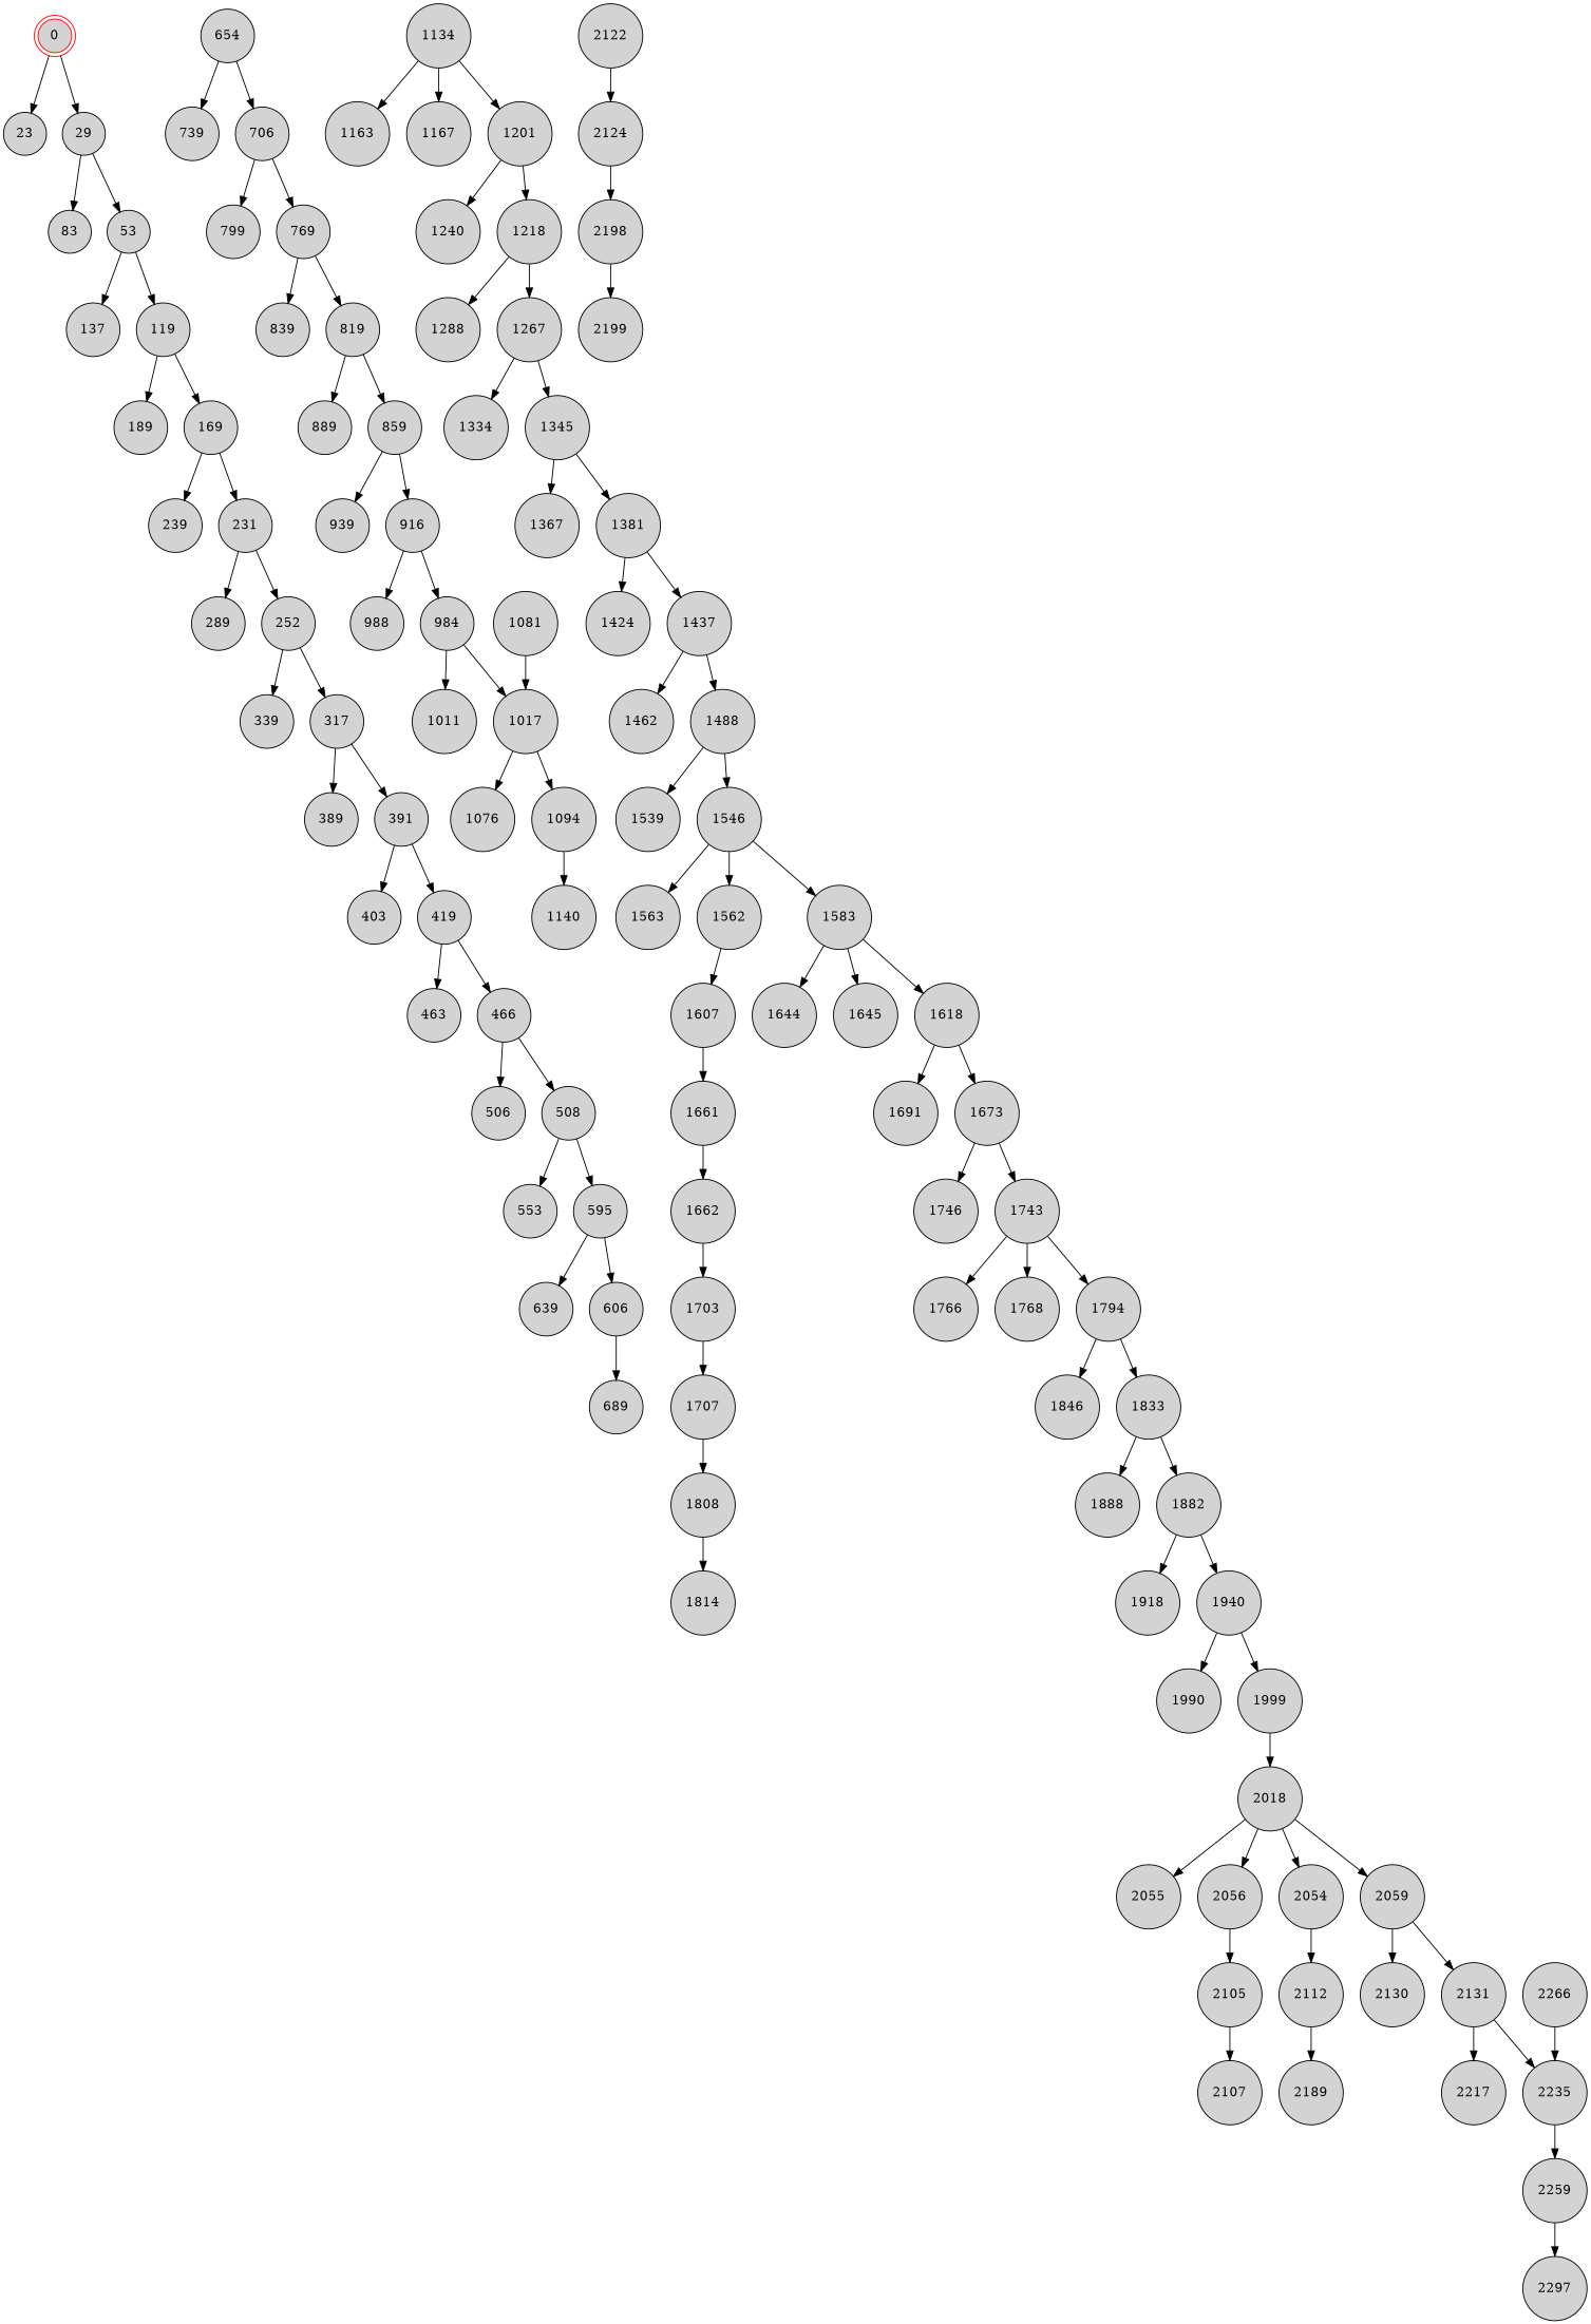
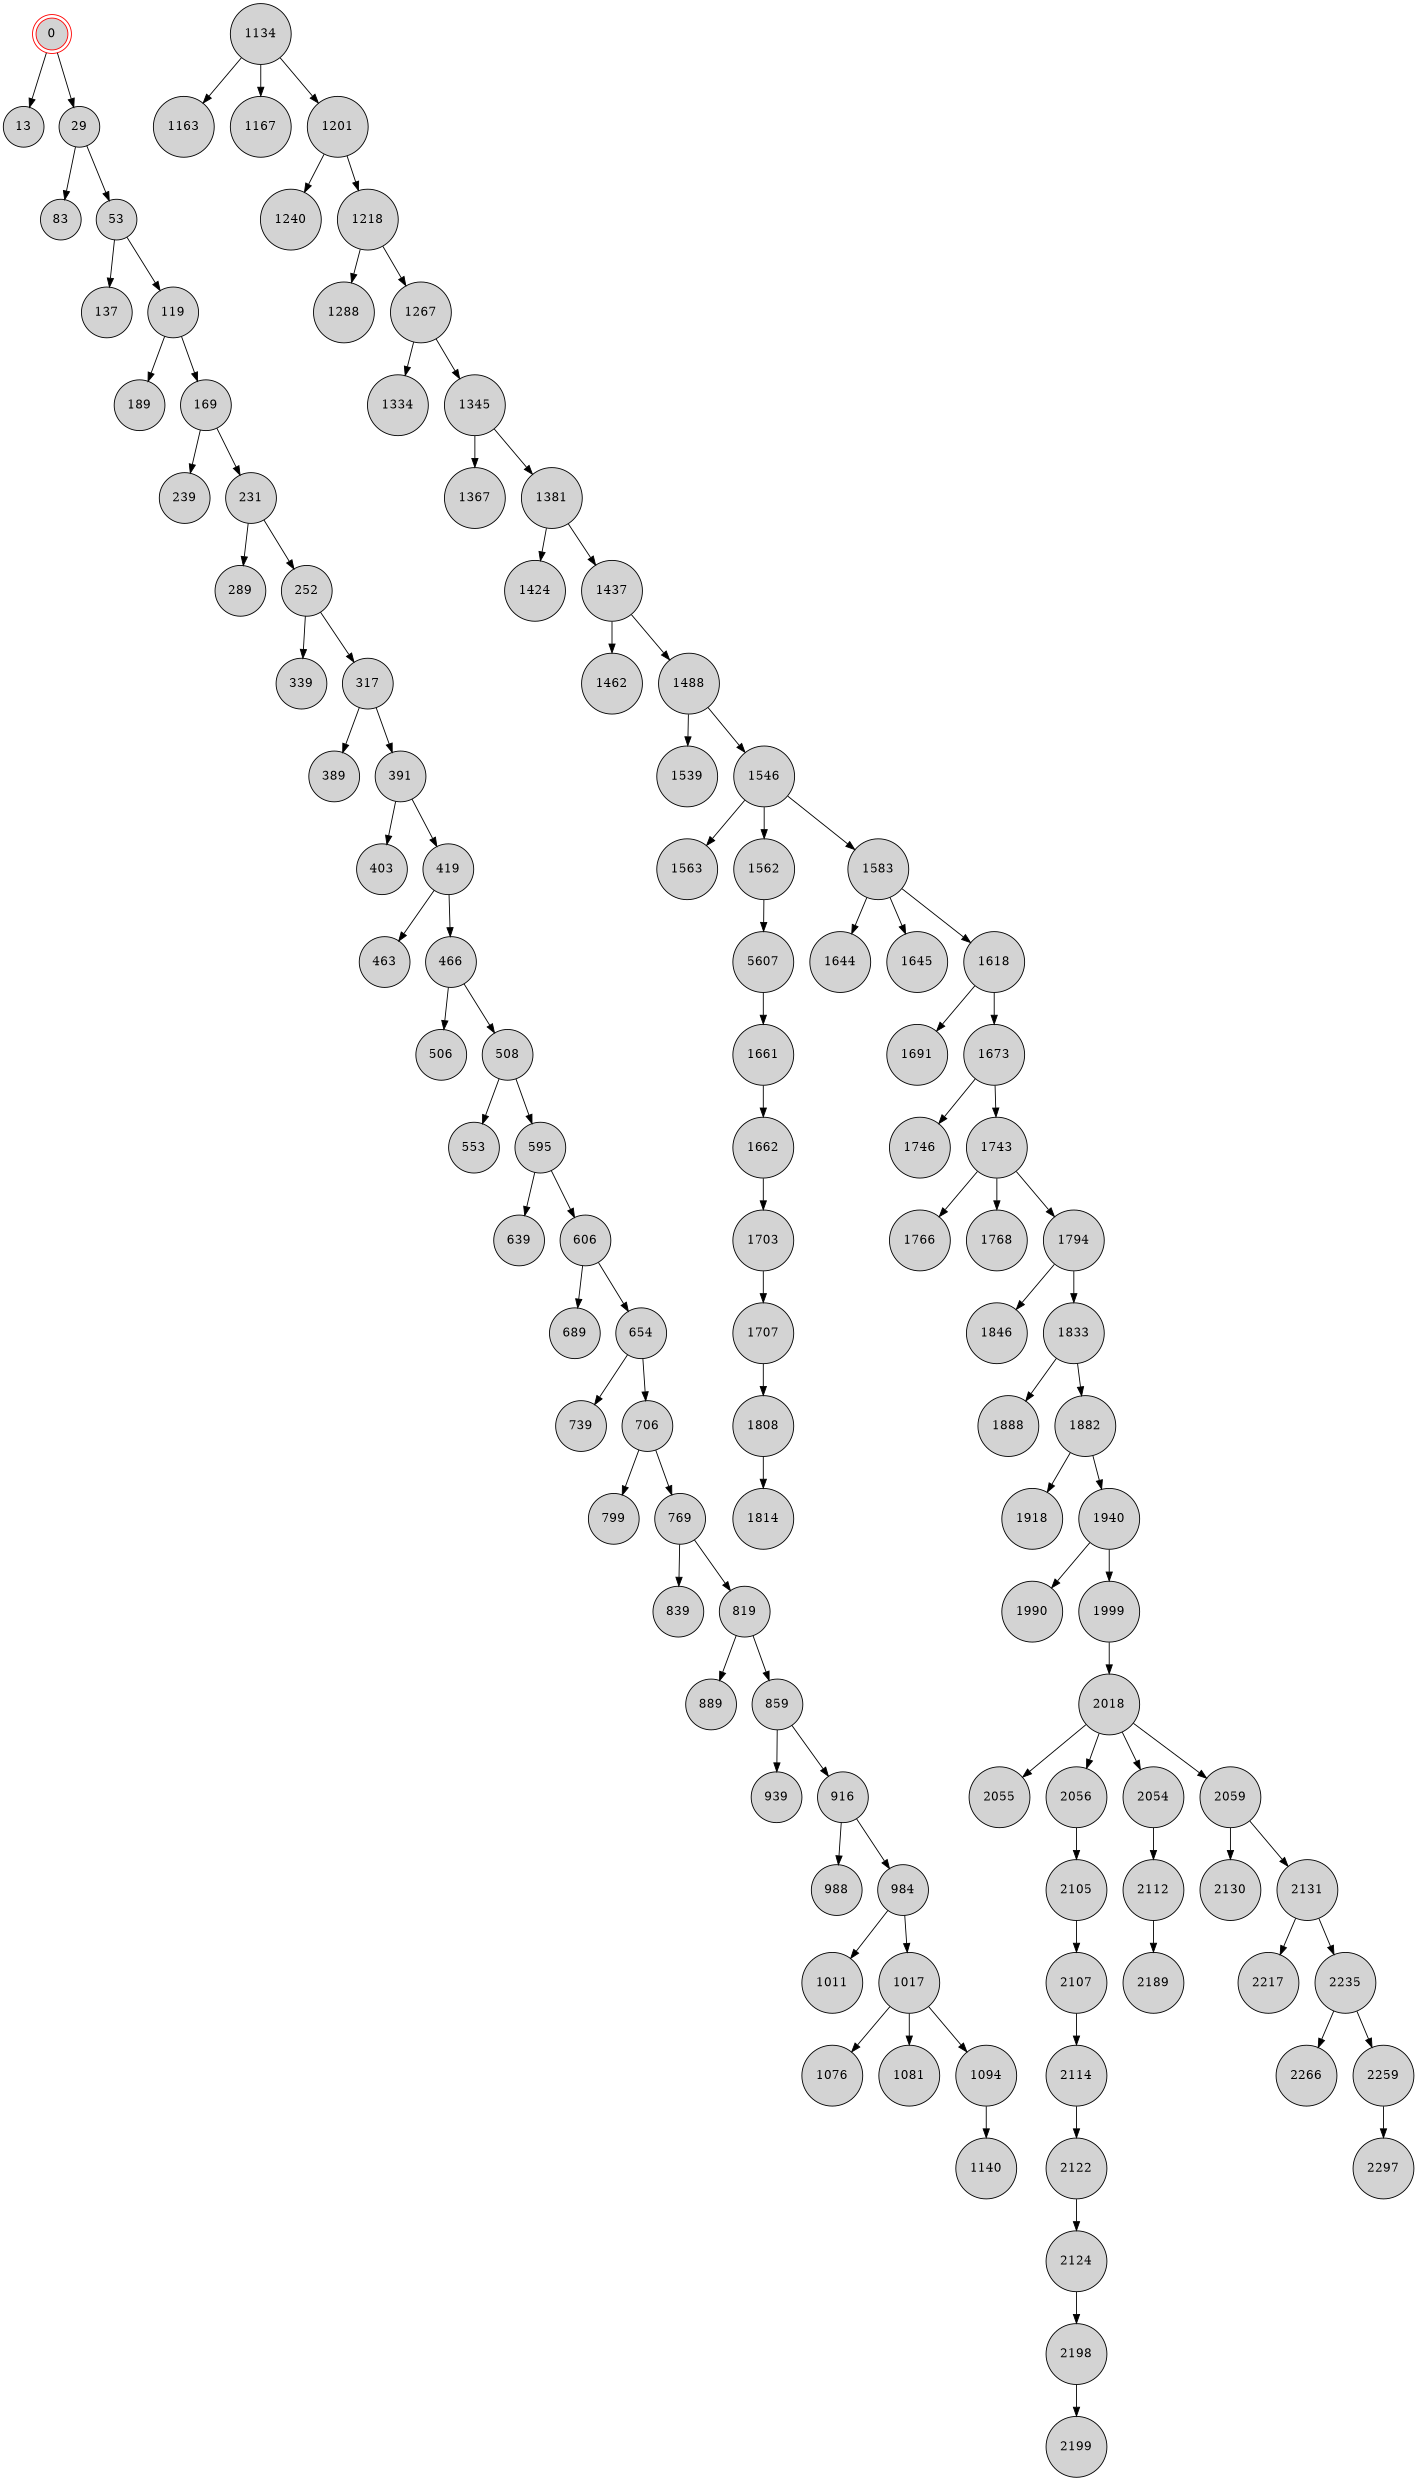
  digraph {
    rankdir=TB
    node [fillcolor=lightgray shape=circle style=filled]
    0 [color=red shape=doublecircle]
-   13 [label=23]
+   13
    29
    83
    53
    137
    119
    189
    169
    239
    231
    289
    252
    339
    317
    389
    391
    403
    419
    463
    466
    506
    508
    553
    595
    639
    606
    689
    654
    739
    706
    n32 [label=799]
    769
    839
    819
    889
    859
    939
    916
    988
    984
    1011
    1017
    1076
    1081
    1094
    1140
    1134
    1163
    1167
    1201
    1240
    1218
    1288
    1267
    1334
    1345
    1367
    1381
    1424
    1437
    1462
    1488
    1539
    1546
    1563
    1562
    1583
-   1607
+   1607 [label=5607]
    1644
    1645
    1618
    1661
    1691
    1673
    1662
    1703
    1746
    1743
    1707
    1808
    1766
    1768
    1794
    1846
    1833
    1814
    1888
    1882
    1918
    1940
    1990
    1999
    2018
    2055
    2056
    2054
    2059
    2105
    2112
    2130
    2131
    2107
+   2114
    2189
    2122
    2124
    2198
    2217
    2235
    2199
    2266
    2259
    2297
    0 -> 13
    0 -> 29
    29 -> 83
    29 -> 53
    53 -> 137
    53 -> 119
    119 -> 189
    119 -> 169
    169 -> 239
    169 -> 231
    231 -> 289
    231 -> 252
    252 -> 339
    252 -> 317
    317 -> 389
    317 -> 391
    391 -> 403
    391 -> 419
    419 -> 463
    419 -> 466
    466 -> 506
    466 -> 508
    508 -> 553
    508 -> 595
    595 -> 639
    595 -> 606
    606 -> 689
+   606 -> 654
    654 -> 739
    654 -> 706
    706 -> n32
    706 -> 769
    769 -> 839
    769 -> 819
    819 -> 889
    819 -> 859
    859 -> 939
    859 -> 916
    916 -> 988
    916 -> 984
    984 -> 1011
    984 -> 1017
    1017 -> 1076
-   1081 -> 1017
+   1017 -> 1081
    1017 -> 1094
    1094 -> 1140
    1134 -> 1163
    1134 -> 1167
    1134 -> 1201
    1201 -> 1240
    1201 -> 1218
    1218 -> 1288
    1218 -> 1267
    1267 -> 1334
    1267 -> 1345
    1345 -> 1367
    1345 -> 1381
    1381 -> 1424
    1381 -> 1437
    1437 -> 1462
    1437 -> 1488
    1488 -> 1539
    1488 -> 1546
    1546 -> 1563
    1546 -> 1562
    1546 -> 1583
    1562 -> 1607
    1583 -> 1644
    1583 -> 1645
    1583 -> 1618
    1607 -> 1661
    1618 -> 1691
    1618 -> 1673
    1661 -> 1662
    1673 -> 1746
    1673 -> 1743
    1662 -> 1703
    1703 -> 1707
    1743 -> 1766
    1743 -> 1768
    1743 -> 1794
    1707 -> 1808
    1808 -> 1814
    1794 -> 1846
    1794 -> 1833
    1833 -> 1888
    1833 -> 1882
    1882 -> 1918
    1882 -> 1940
    1940 -> 1990
    1940 -> 1999
    1999 -> 2018
    2018 -> 2055
    2018 -> 2056
    2018 -> 2054
    2018 -> 2059
    2056 -> 2105
    2054 -> 2112
    2059 -> 2130
    2059 -> 2131
    2105 -> 2107
    2112 -> 2189
    2131 -> 2217
    2131 -> 2235
+   2107 -> 2114
+   2114 -> 2122
    2122 -> 2124
    2124 -> 2198
    2198 -> 2199
-   2266 -> 2235
+   2235 -> 2266
    2235 -> 2259
    2259 -> 2297
  }
